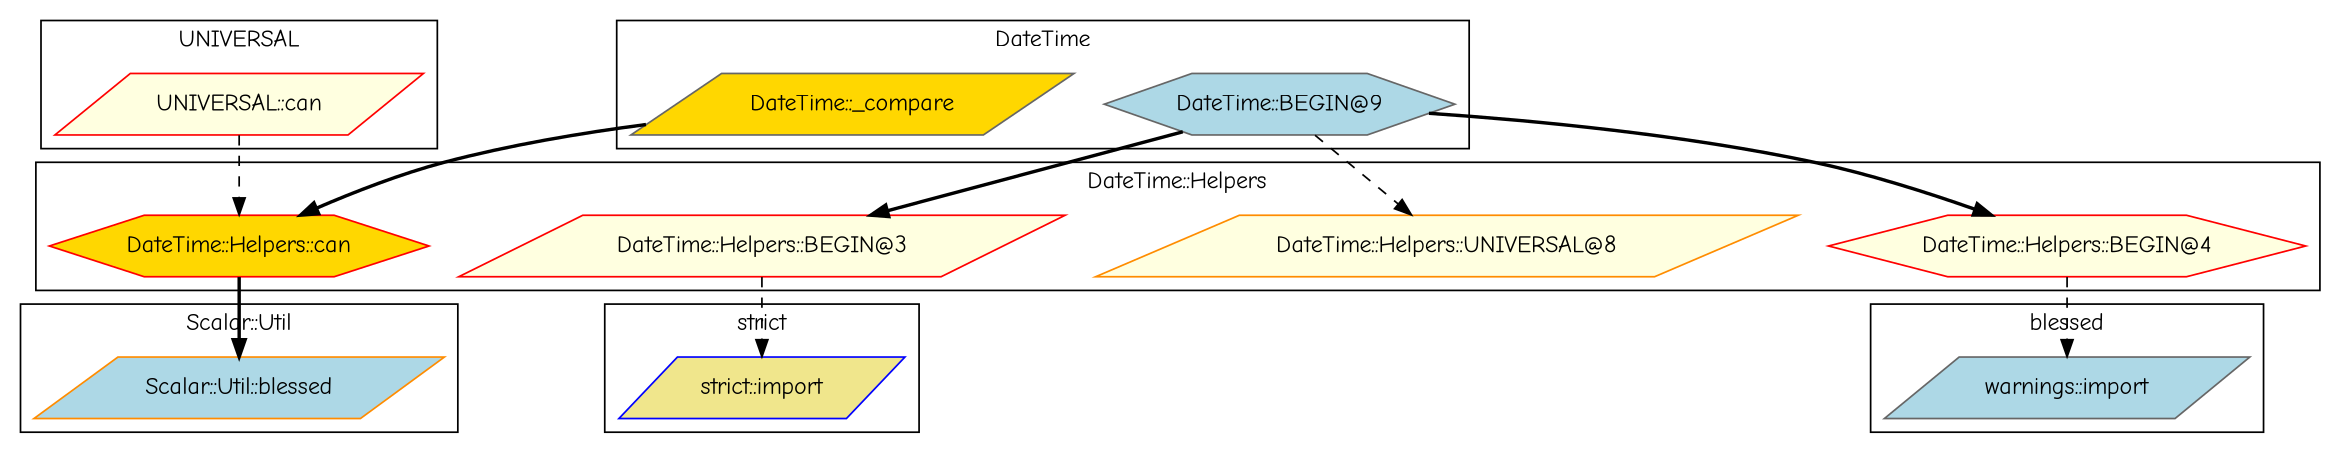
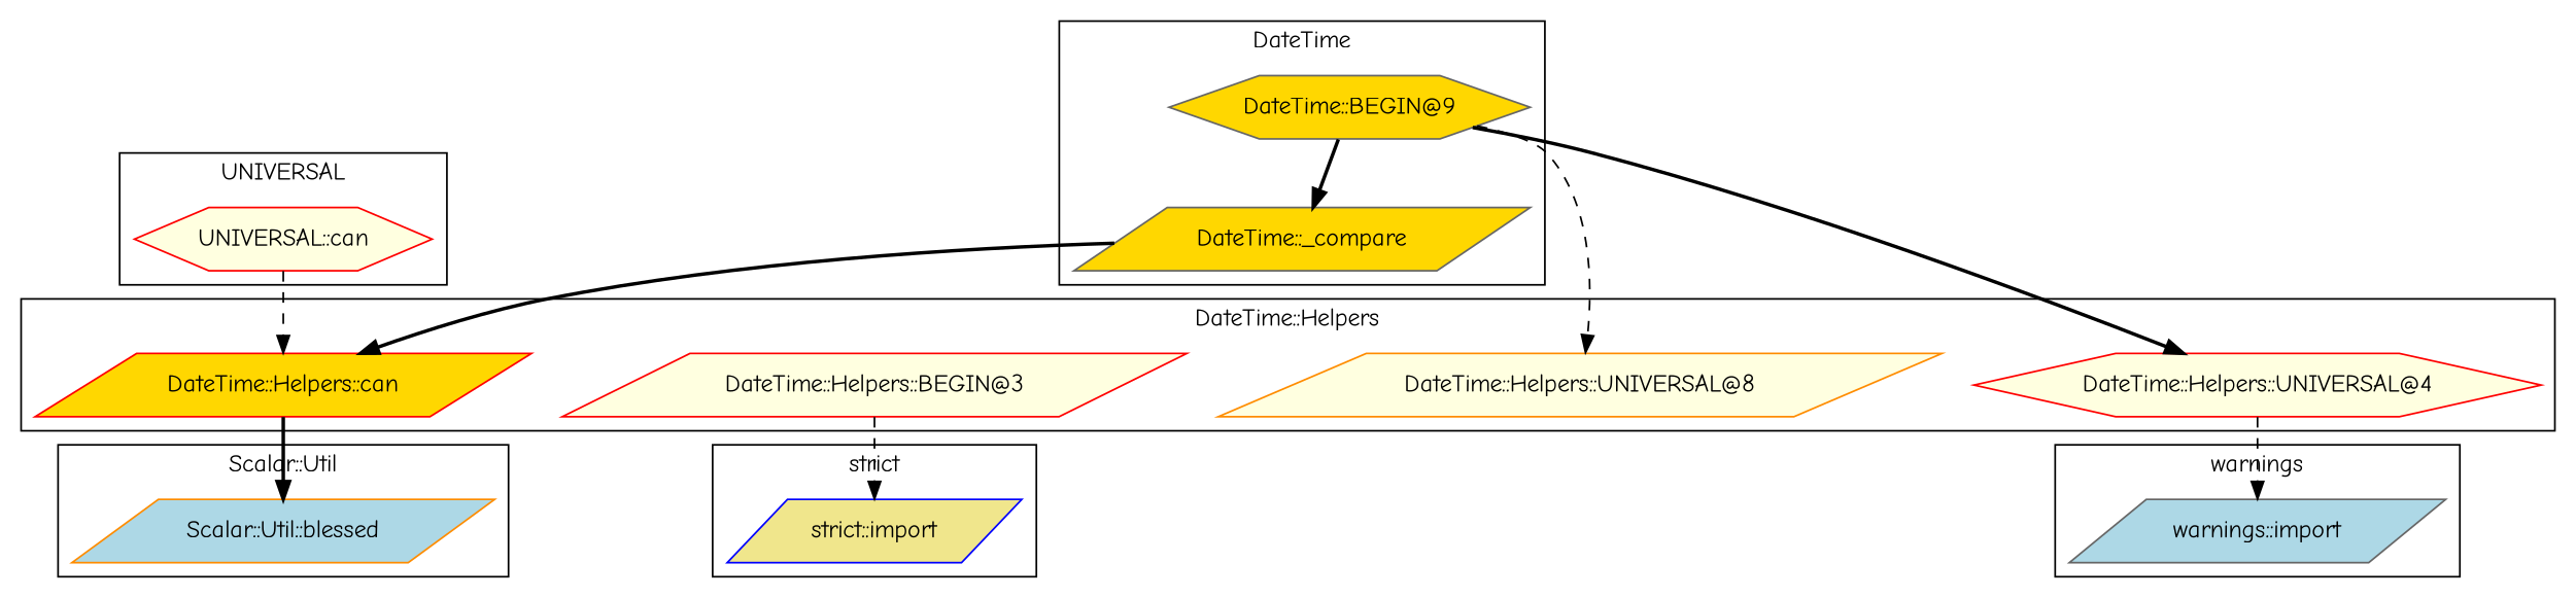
  digraph {
    fontname="Comic Neue"
    node [color=red fillcolor=lightyellow fontname="Comic Neue" shape=parallelogram style=filled]
    edge [fontname="Comic Neue" style=dashed]
    "Scalar::Util::blessed" [color=darkorange fillcolor=lightblue]
    "warnings::import" [color=gray40 fillcolor=lightblue]
-   "UNIVERSAL::can"
+   "UNIVERSAL::can" [shape=hexagon]
    "strict::import" [color=blue fillcolor=khaki]
-   "DateTime::Helpers::can" [fillcolor=gold shape=hexagon]
+   "DateTime::Helpers::can" [fillcolor=gold]
    n6 [color=darkorange label="DateTime::Helpers::UNIVERSAL@8"]
    "DateTime::Helpers::BEGIN@3"
-   "DateTime::Helpers::BEGIN@4" [shape=hexagon]
-   "DateTime::BEGIN@9" [color=gray40 fillcolor=lightblue shape=hexagon]
+   "DateTime::Helpers::BEGIN@4" [shape=hexagon label="DateTime::Helpers::UNIVERSAL@4"]
+   "DateTime::BEGIN@9" [color=gray40 fillcolor=gold shape=hexagon]
    "DateTime::_compare" [color=gray40 fillcolor=gold]
    subgraph cluster_1 {
      label="Scalar::Util"
      "Scalar::Util::blessed"
    }
    subgraph cluster_2 {
-     label=blessed
+     label=warnings
      "warnings::import"
    }
    subgraph cluster_3 {
      label=UNIVERSAL
      "UNIVERSAL::can"
    }
    subgraph cluster_4 {
      label="strict"
      "strict::import"
    }
    subgraph cluster_5 {
      label="DateTime::Helpers"
      "DateTime::Helpers::can"
      n6
      "DateTime::Helpers::BEGIN@3"
      "DateTime::Helpers::BEGIN@4"
    }
    subgraph cluster_6 {
      label=DateTime
      "DateTime::BEGIN@9"
      "DateTime::_compare"
    }
    "UNIVERSAL::can" -> "DateTime::Helpers::can"
    "DateTime::Helpers::can" -> "Scalar::Util::blessed" [style=bold]
    "DateTime::Helpers::BEGIN@3" -> "strict::import"
    "DateTime::Helpers::BEGIN@4" -> "warnings::import"
    "DateTime::BEGIN@9" -> n6
-   "DateTime::BEGIN@9" -> "DateTime::Helpers::BEGIN@3" [style=bold]
+   "DateTime::BEGIN@9" -> "DateTime::_compare" [style=bold]
    "DateTime::BEGIN@9" -> "DateTime::Helpers::BEGIN@4" [style=bold]
    "DateTime::_compare" -> "DateTime::Helpers::can" [style=bold]
  }
